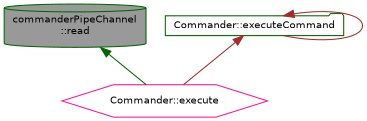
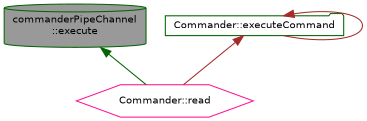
  digraph {
    rankdir=TB
    node [color=darkgreen fillcolor=white fontname=Helvetica fontsize=10 style=filled]
    edge [color=brown dir=back fontname=Helvetica fontsize=10 labelfontname=Helvetica labelfontsize=10 style=solid]
-   n1 [fillcolor=grey60 fontcolor=black height=0.2 label="commanderPipeChannel\l::read" shape=cylinder width=0.4]
-   n2 [color=deeppink height=0.2 label="Commander::execute" shape=hexagon width=0.4]
+   n1 [fillcolor=grey60 fontcolor=black height=0.2 label="commanderPipeChannel\l::execute" shape=cylinder width=0.4]
+   n2 [color=deeppink height=0.2 label="Commander::read" shape=hexagon width=0.4]
    n3 [height=0.2 label="Commander::executeCommand" shape=folder width=0.4]
    n1 -> n2 [color=darkgreen]
    n3 -> n2
    n3 -> n3
  }
